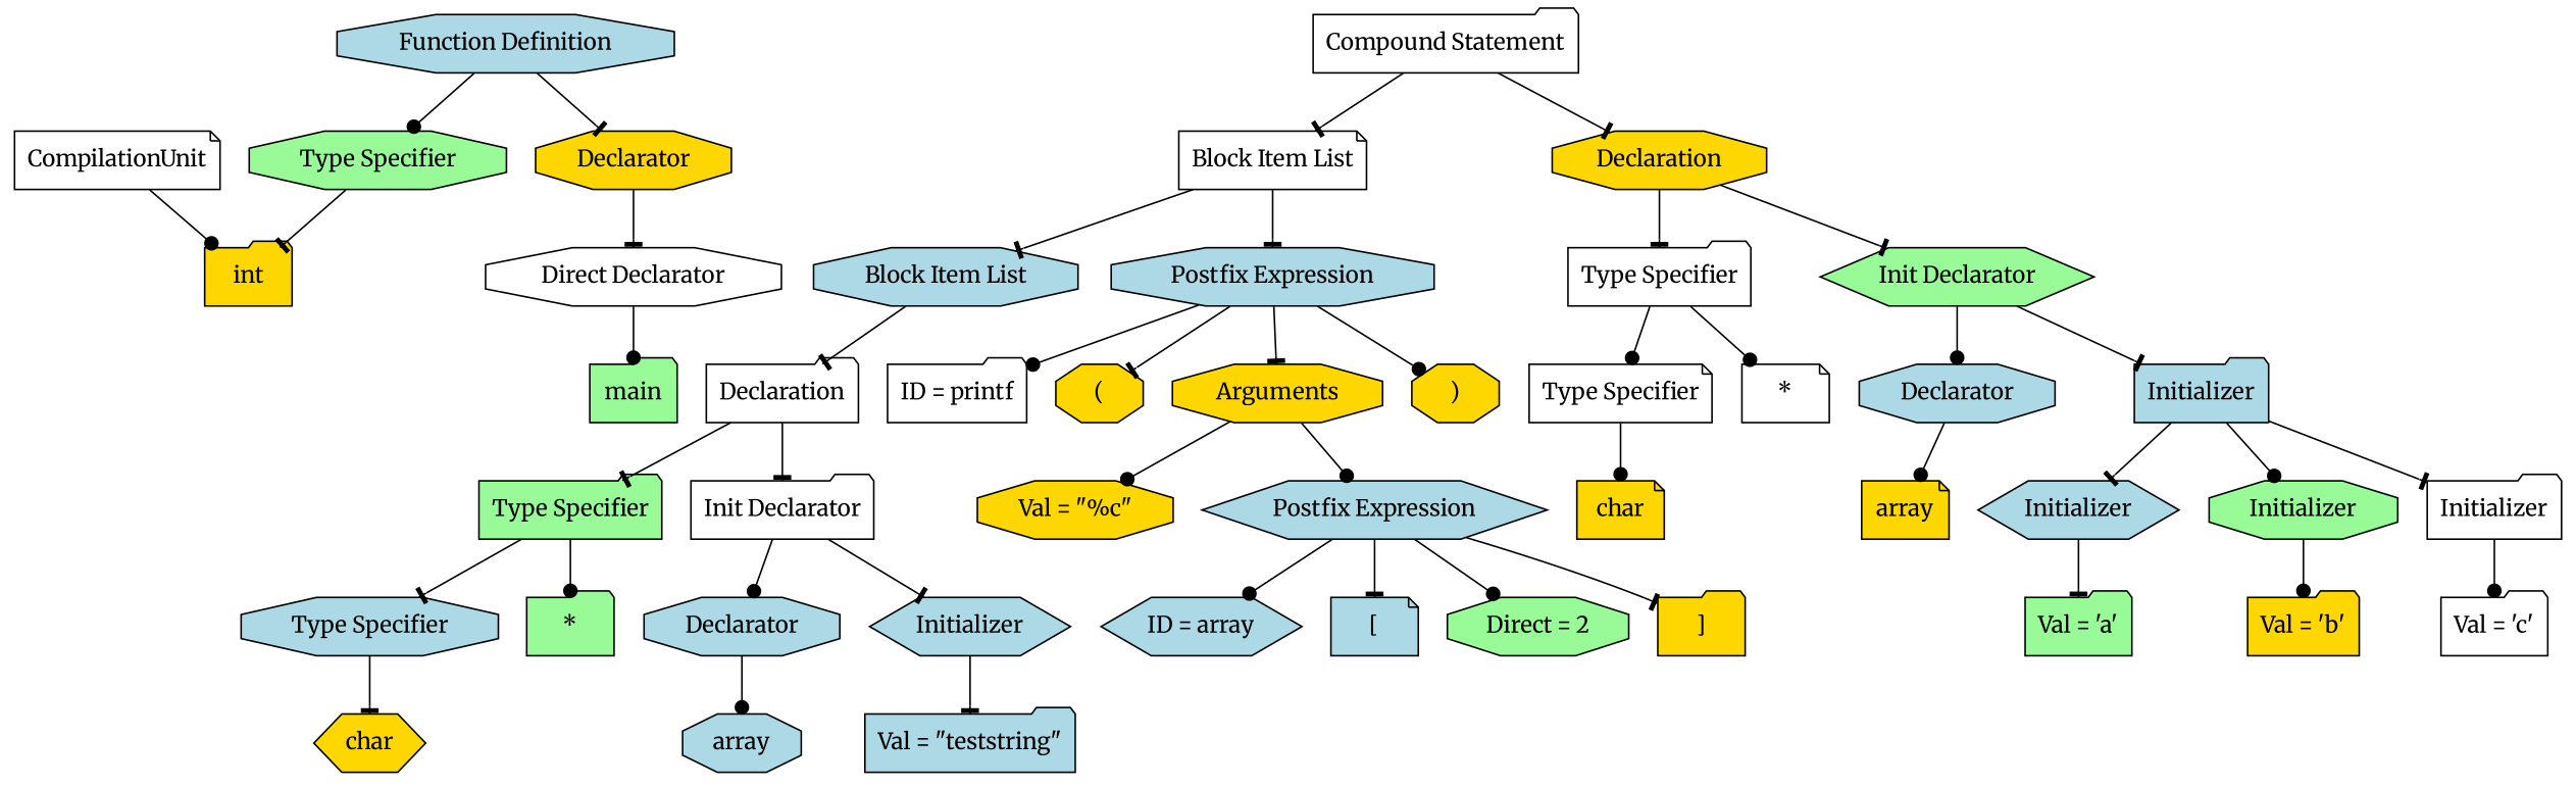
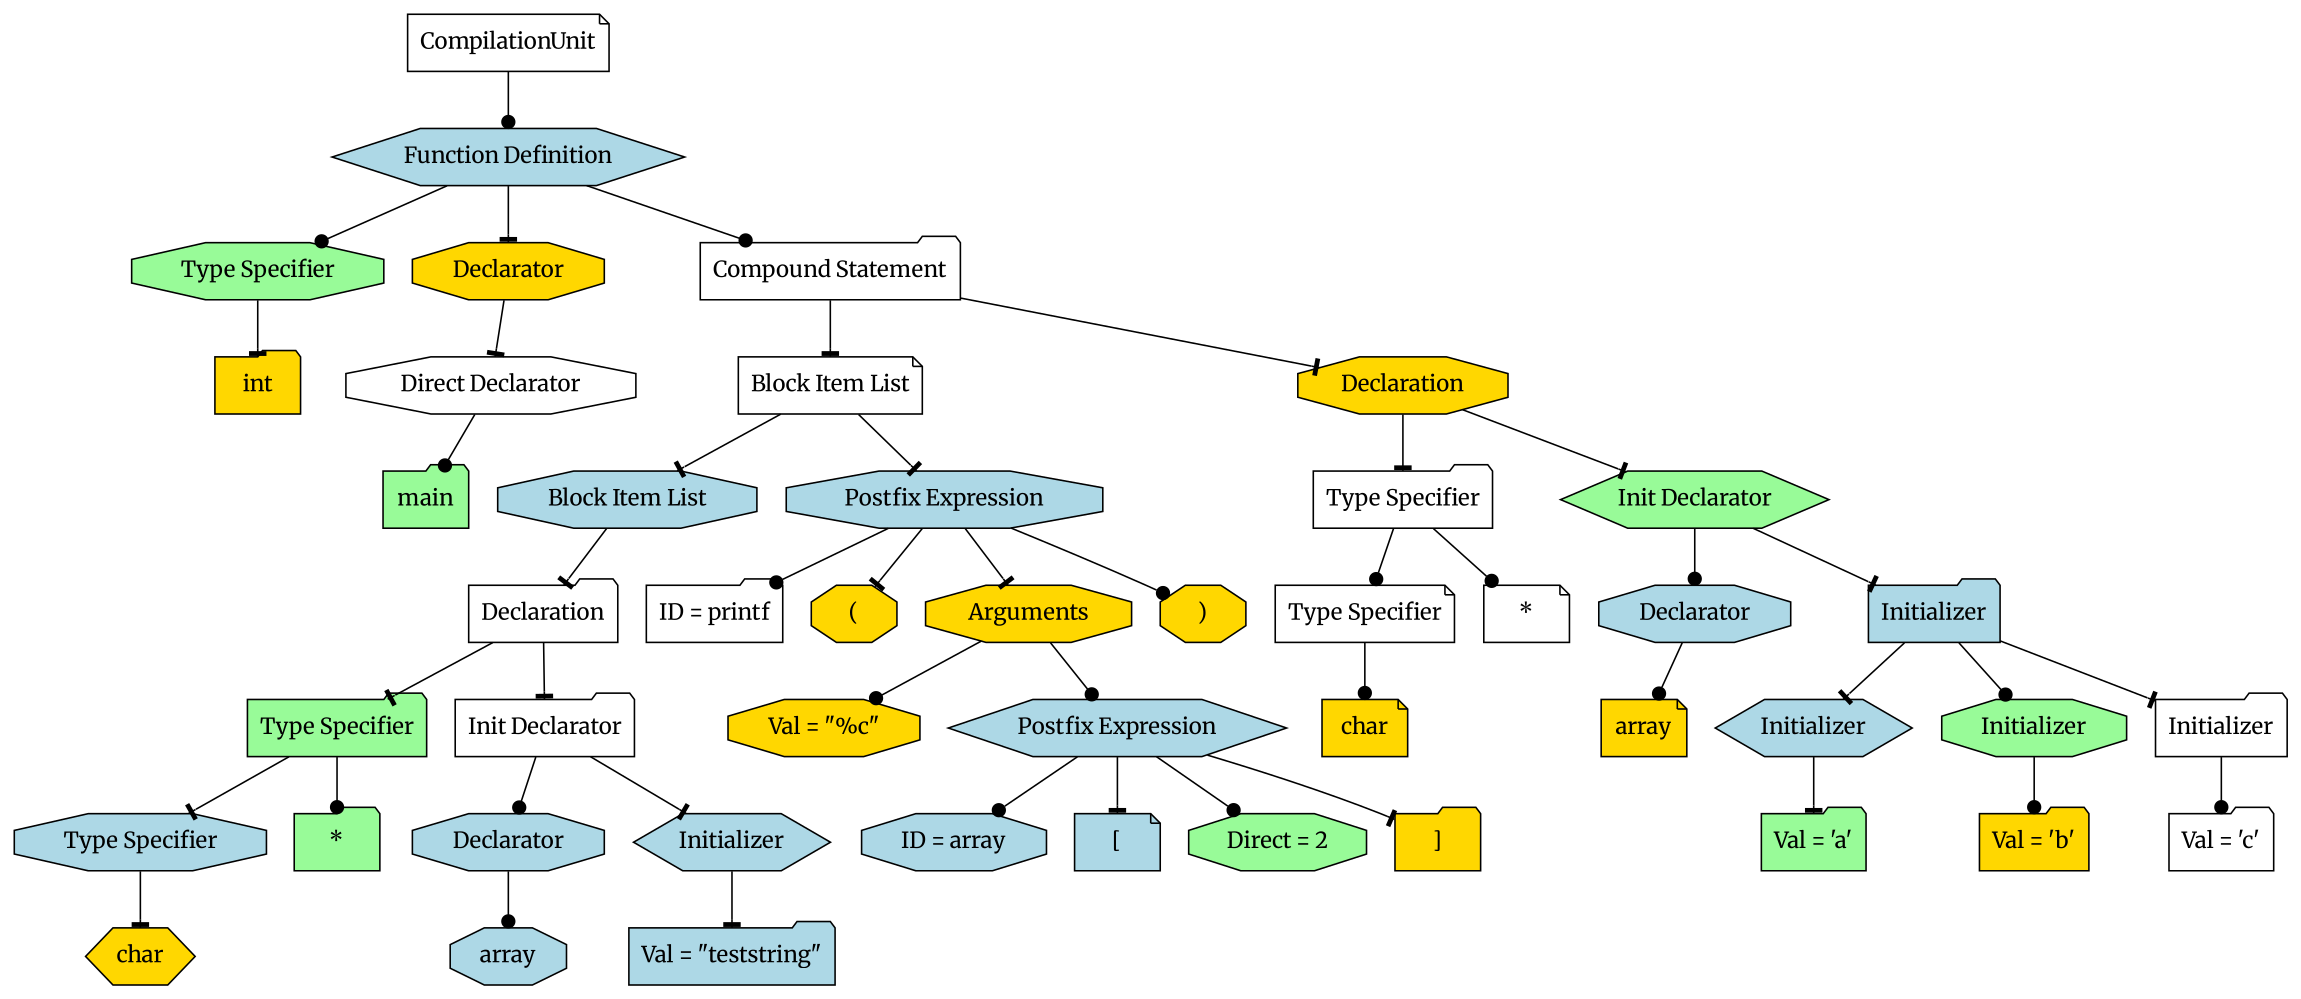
  digraph {
    fontname=Merriweather
    node [fillcolor=lightblue fontname=Merriweather shape=octagon style=filled]
    edge [arrowhead=tee fontname=Merriweather]
    n1 [fillcolor=white label=CompilationUnit shape=note]
-   n2 [label="Function Definition"]
+   n2 [label="Function Definition" shape=hexagon]
    n3 [fillcolor=palegreen label="Type Specifier"]
    n4 [fillcolor=gold label=Declarator]
    n5 [fillcolor=white label="Compound Statement" shape=folder]
    n6 [fillcolor=gold label=int shape=folder]
    n7 [fillcolor=white label="Direct Declarator"]
    n8 [fillcolor=white label="Block Item List" shape=note]
    n9 [fillcolor=gold label=Declaration]
    n10 [fillcolor=palegreen label=main shape=folder]
    n11 [label="Block Item List"]
    n12 [label="Postfix Expression"]
    n13 [fillcolor=white label="Type Specifier" shape=folder]
    n14 [fillcolor=palegreen label="Init Declarator" shape=hexagon]
    n15 [fillcolor=white label=Declaration shape=folder]
    n16 [fillcolor=white label="ID = printf" shape=folder]
    n17 [fillcolor=gold label="("]
    n18 [fillcolor=gold label=Arguments]
    n19 [fillcolor=gold label=")"]
    n20 [fillcolor=palegreen label="Type Specifier" shape=folder]
    n21 [fillcolor=white label="Init Declarator" shape=folder]
    n22 [label="Type Specifier"]
    n23 [fillcolor=palegreen label="*" shape=folder]
    n24 [label=Declarator]
    n25 [label=Initializer shape=hexagon]
    n26 [fillcolor=gold label=char shape=hexagon]
    n27 [label=array]
    n28 [label="Val = \"teststring\"" shape=folder]
    n29 [fillcolor=gold label="Val = \"%c\""]
    n30 [label="Postfix Expression" shape=hexagon]
-   n31 [label="ID = array" shape=hexagon]
+   n31 [label="ID = array"]
    n32 [label="[" shape=note]
    n33 [fillcolor=palegreen label="Direct = 2"]
    n34 [fillcolor=gold label="]" shape=folder]
    n35 [fillcolor=white label="Type Specifier" shape=note]
    n36 [fillcolor=white label="*" shape=note]
    n37 [label=Declarator]
    n38 [label=Initializer shape=folder]
    n39 [fillcolor=gold label=char shape=note]
    n40 [fillcolor=gold label=array shape=note]
    n41 [label=Initializer shape=hexagon]
    n42 [fillcolor=palegreen label=Initializer]
    n43 [fillcolor=white label=Initializer shape=folder]
    n44 [fillcolor=palegreen label="Val = 'a'" shape=folder]
    n45 [fillcolor=gold label="Val = 'b'" shape=folder]
    n46 [fillcolor=white label="Val = 'c'" shape=folder]
-   n1 -> n6 [arrowhead=dot]
+   n1 -> n2 [arrowhead=dot]
    n2 -> n3 [arrowhead=dot]
    n2 -> n4
+   n2 -> n5 [arrowhead=dot]
    n3 -> n6
    n4 -> n7
    n5 -> n8
    n5 -> n9
    n7 -> n10 [arrowhead=dot]
    n8 -> n11
    n8 -> n12
    n9 -> n13
    n9 -> n14
    n11 -> n15
    n12 -> n16 [arrowhead=dot]
    n12 -> n17
    n12 -> n18
    n12 -> n19 [arrowhead=dot]
    n13 -> n35 [arrowhead=dot]
    n13 -> n36 [arrowhead=dot]
    n14 -> n37 [arrowhead=dot]
    n14 -> n38
    n15 -> n20
    n15 -> n21
    n18 -> n29 [arrowhead=dot]
    n18 -> n30 [arrowhead=dot]
    n20 -> n22
    n20 -> n23 [arrowhead=dot]
    n21 -> n24 [arrowhead=dot]
    n21 -> n25
    n22 -> n26
    n24 -> n27 [arrowhead=dot]
    n25 -> n28
    n30 -> n31 [arrowhead=dot]
    n30 -> n32
    n30 -> n33 [arrowhead=dot]
    n30 -> n34
    n35 -> n39 [arrowhead=dot]
    n37 -> n40 [arrowhead=dot]
    n38 -> n41
    n38 -> n42 [arrowhead=dot]
    n38 -> n43
    n41 -> n44
    n42 -> n45 [arrowhead=dot]
    n43 -> n46 [arrowhead=dot]
  }
